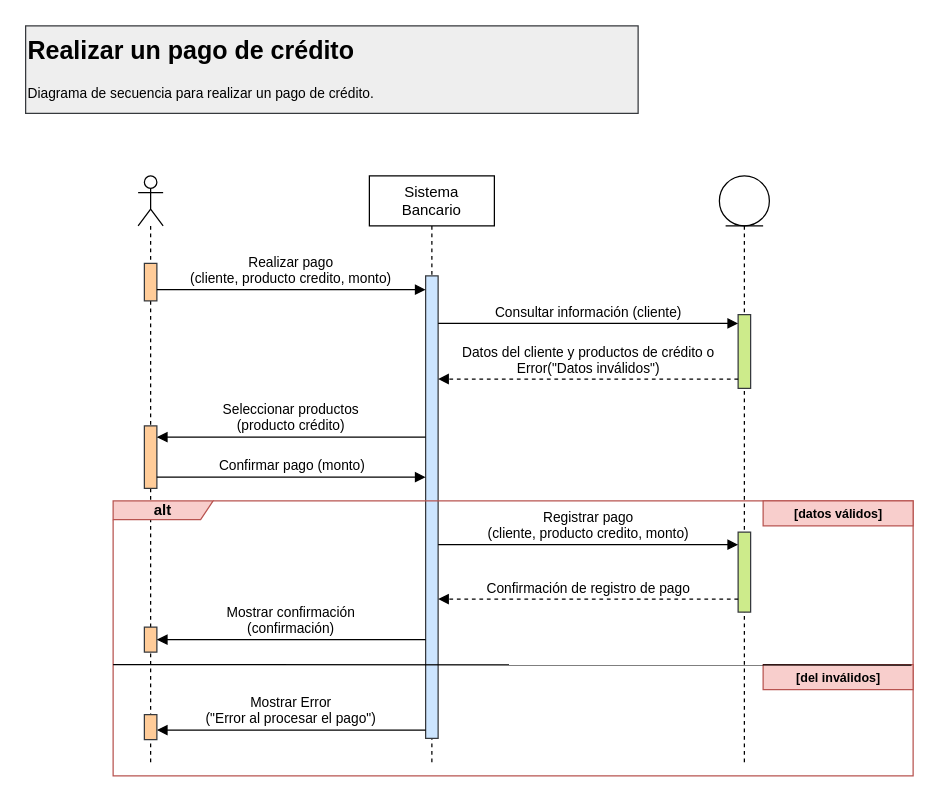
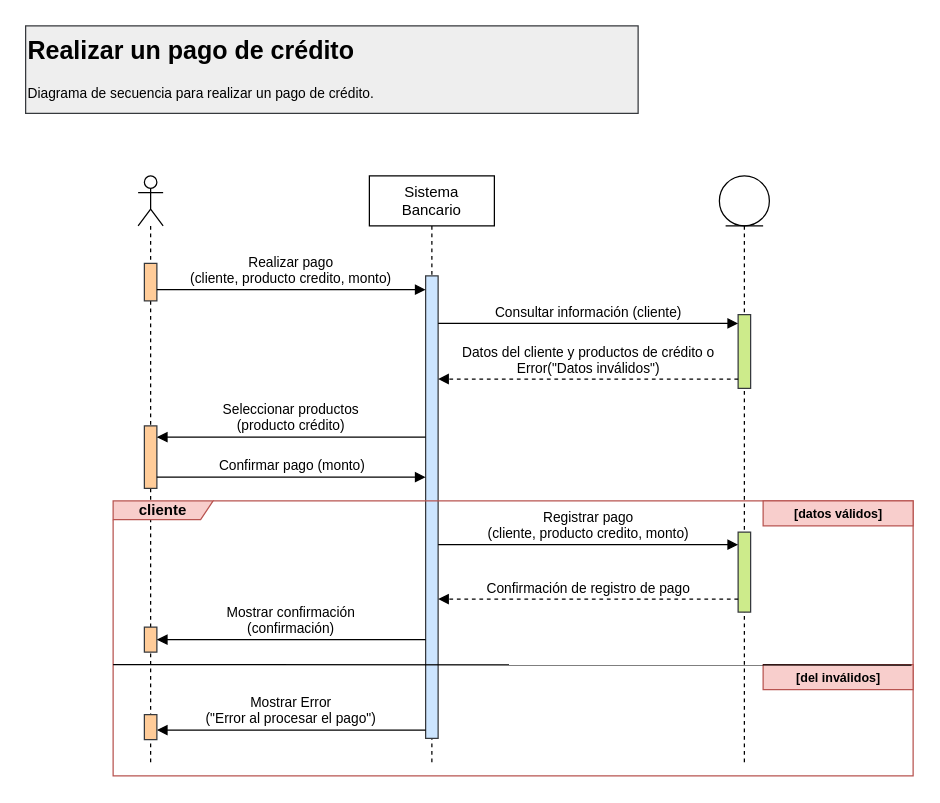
  <mxCell id="0" />
  <mxCell id="1" parent="0" />
  <mxCell id="2" value="&lt;h1 style=&quot;margin-top: 0px;&quot;&gt;&lt;font style=&quot;font-size: 20px;&quot;&gt;Realizar un pago de&amp;nbsp;crédito&lt;/font&gt;&lt;/h1&gt;&lt;p style=&quot;font-size: 11px;&quot;&gt;Diagrama de secuencia para realizar un pago de crédito.&lt;/p&gt;" style="text;html=1;whiteSpace=wrap;overflow=hidden;rounded=0;fillColor=#eeeeee;strokeColor=#36393d;fontSize=11;" vertex="1" parent="1"><mxGeometry x="20" y="20" width="490" height="70" as="geometry" /></mxCell>
  <mxCell id="3" value="" style="shape=umlLifeline;perimeter=lifelinePerimeter;whiteSpace=wrap;html=1;container=1;dropTarget=0;collapsible=0;recursiveResize=0;outlineConnect=0;portConstraint=eastwest;newEdgeStyle={&quot;curved&quot;:0,&quot;rounded&quot;:0};participant=umlActor;" vertex="1" parent="1"><mxGeometry x="110" y="140" width="20" height="470" as="geometry" /></mxCell>
  <mxCell id="4" value="" style="html=1;points=[[0,0,0,0,5],[0,1,0,0,-5],[1,0,0,0,5],[1,1,0,0,-5]];perimeter=orthogonalPerimeter;outlineConnect=0;targetShapes=umlLifeline;portConstraint=eastwest;newEdgeStyle={&quot;curved&quot;:0,&quot;rounded&quot;:0};fillColor=#ffcc99;strokeColor=#36393d;" vertex="1" parent="3"><mxGeometry x="5" y="70" width="10" height="30" as="geometry" /></mxCell>
  <mxCell id="5" value="" style="html=1;points=[[0,0,0,0,5],[0,1,0,0,-5],[1,0,0,0,5],[1,1,0,0,-5]];perimeter=orthogonalPerimeter;outlineConnect=0;targetShapes=umlLifeline;portConstraint=eastwest;newEdgeStyle={&quot;curved&quot;:0,&quot;rounded&quot;:0};fillColor=#ffcc99;strokeColor=#36393d;" vertex="1" parent="3"><mxGeometry x="5" y="200" width="10" height="50" as="geometry" /></mxCell>
  <mxCell id="6" value="Sistema&lt;br&gt;Bancario" style="shape=umlLifeline;perimeter=lifelinePerimeter;whiteSpace=wrap;html=1;container=1;dropTarget=0;collapsible=0;recursiveResize=0;outlineConnect=0;portConstraint=eastwest;newEdgeStyle={&quot;curved&quot;:0,&quot;rounded&quot;:0};" vertex="1" parent="1"><mxGeometry x="295" y="140" width="100" height="470" as="geometry" /></mxCell>
  <mxCell id="7" value="" style="html=1;points=[[0,0,0,0,5],[0,1,0,0,-5],[1,0,0,0,5],[1,1,0,0,-5]];perimeter=orthogonalPerimeter;outlineConnect=0;targetShapes=umlLifeline;portConstraint=eastwest;newEdgeStyle={&quot;curved&quot;:0,&quot;rounded&quot;:0};fillColor=#cce5ff;strokeColor=#36393d;" vertex="1" parent="6"><mxGeometry x="45" y="80" width="10" height="370" as="geometry" /></mxCell>
  <mxCell id="8" value="" style="shape=umlLifeline;perimeter=lifelinePerimeter;whiteSpace=wrap;html=1;container=1;dropTarget=0;collapsible=0;recursiveResize=0;outlineConnect=0;portConstraint=eastwest;newEdgeStyle={&quot;curved&quot;:0,&quot;rounded&quot;:0};participant=umlEntity;" vertex="1" parent="1"><mxGeometry x="575" y="140" width="40" height="470" as="geometry" /></mxCell>
  <mxCell id="9" value="" style="html=1;points=[[0,0,0,0,5],[0,1,0,0,-5],[1,0,0,0,5],[1,1,0,0,-5]];perimeter=orthogonalPerimeter;outlineConnect=0;targetShapes=umlLifeline;portConstraint=eastwest;newEdgeStyle={&quot;curved&quot;:0,&quot;rounded&quot;:0};fillColor=#cdeb8b;strokeColor=#36393d;" vertex="1" parent="8"><mxGeometry x="15" y="111" width="10" height="59" as="geometry" /></mxCell>
  <mxCell id="10" value="" style="html=1;points=[[0,0,0,0,5],[0,1,0,0,-5],[1,0,0,0,5],[1,1,0,0,-5]];perimeter=orthogonalPerimeter;outlineConnect=0;targetShapes=umlLifeline;portConstraint=eastwest;newEdgeStyle={&quot;curved&quot;:0,&quot;rounded&quot;:0};fillColor=#cdeb8b;strokeColor=#36393d;" vertex="1" parent="8"><mxGeometry x="15" y="285" width="10" height="64" as="geometry" /></mxCell>
  <mxCell id="11" value="Realizar pago&lt;br&gt;(cliente, producto credito, monto)" style="html=1;verticalAlign=bottom;endArrow=block;curved=0;rounded=0;" edge="1" parent="1" target="7"><mxGeometry x="-0.002" width="80" relative="1" as="geometry"><mxPoint x="125" y="231" as="sourcePoint" /><mxPoint x="295" y="231" as="targetPoint" /><mxPoint as="offset" /></mxGeometry></mxCell>
  <mxCell id="12" value="Consultar información (cliente)" style="html=1;verticalAlign=bottom;endArrow=block;curved=0;rounded=0;" edge="1" parent="1"><mxGeometry width="80" relative="1" as="geometry"><mxPoint x="350" y="258" as="sourcePoint" /><mxPoint x="590" y="258" as="targetPoint" /></mxGeometry></mxCell>
  <mxCell id="13" value="Mostrar Error &lt;br&gt;(&quot;Error al procesar el pago&quot;)" style="html=1;verticalAlign=bottom;endArrow=block;curved=0;rounded=0;" edge="1" parent="1"><mxGeometry width="80" relative="1" as="geometry"><mxPoint x="340" y="583.31" as="sourcePoint" /><mxPoint x="125" y="583.31" as="targetPoint" /></mxGeometry></mxCell>
  <mxCell id="14" value="Datos del cliente y productos de crédito o &lt;br&gt;Error(&quot;Datos inválidos&quot;)" style="html=1;verticalAlign=bottom;endArrow=block;curved=0;rounded=0;dashed=1;" edge="1" parent="1"><mxGeometry width="80" relative="1" as="geometry"><mxPoint x="590" y="302.5" as="sourcePoint" /><mxPoint x="350" y="302.5" as="targetPoint" /></mxGeometry></mxCell>
- <mxCell id="15" value="&lt;b&gt;alt&lt;/b&gt;" style="shape=umlFrame;whiteSpace=wrap;html=1;pointerEvents=0;width=80;height=15;fillColor=#f8cecc;strokeColor=#b85450;" vertex="1" parent="1"><mxGeometry x="90" y="400" width="640" height="220" as="geometry" /></mxCell>
+ <mxCell id="15" value="&lt;b&gt;cliente&lt;/b&gt;" style="shape=umlFrame;whiteSpace=wrap;html=1;pointerEvents=0;width=80;height=15;fillColor=#f8cecc;strokeColor=#b85450;" vertex="1" parent="1"><mxGeometry x="90" y="400" width="640" height="220" as="geometry" /></mxCell>
  <mxCell id="16" value="Seleccionar productos &lt;br&gt;(producto crédito)" style="html=1;verticalAlign=bottom;endArrow=block;curved=0;rounded=0;" edge="1" parent="1"><mxGeometry width="80" relative="1" as="geometry"><mxPoint x="340" y="349" as="sourcePoint" /><mxPoint x="125" y="349" as="targetPoint" /></mxGeometry></mxCell>
  <mxCell id="17" value="[del inválidos]" style="text;align=center;fontStyle=1;verticalAlign=middle;spacingLeft=3;spacingRight=3;rotatable=0;points=[[0,0.5],[1,0.5]];portConstraint=eastwest;html=1;fontSize=10;fillColor=#f8cecc;strokeColor=#b85450;" vertex="1" parent="1"><mxGeometry x="610" y="531" width="120" height="20" as="geometry" /></mxCell>
  <mxCell id="18" value="" style="endArrow=none;html=1;rounded=0;entryX=0.998;entryY=0.597;entryDx=0;entryDy=0;entryPerimeter=0;exitX=-0.001;exitY=0.627;exitDx=0;exitDy=0;exitPerimeter=0;" edge="1" parent="1" target="15"><mxGeometry width="50" height="50" relative="1" as="geometry"><mxPoint x="90.005" y="530.997" as="sourcePoint" /><mxPoint x="364.455" y="530.997" as="targetPoint" /></mxGeometry></mxCell>
  <mxCell id="19" value="[datos válidos]" style="text;align=center;fontStyle=1;verticalAlign=middle;spacingLeft=3;spacingRight=3;rotatable=0;points=[[0,0.5],[1,0.5]];portConstraint=eastwest;html=1;fontSize=10;fillColor=#f8cecc;strokeColor=#b85450;" vertex="1" parent="1"><mxGeometry x="610" y="400" width="120" height="20" as="geometry" /></mxCell>
  <mxCell id="20" value="" style="html=1;points=[[0,0,0,0,5],[0,1,0,0,-5],[1,0,0,0,5],[1,1,0,0,-5]];perimeter=orthogonalPerimeter;outlineConnect=0;targetShapes=umlLifeline;portConstraint=eastwest;newEdgeStyle={&quot;curved&quot;:0,&quot;rounded&quot;:0};fillColor=#ffcc99;strokeColor=#36393d;" vertex="1" parent="1"><mxGeometry x="115" y="501" width="10" height="20" as="geometry" /></mxCell>
  <mxCell id="21" value="Mostrar confirmación&lt;br&gt;(confirmación)" style="html=1;verticalAlign=bottom;endArrow=block;curved=0;rounded=0;" edge="1" parent="1" source="7"><mxGeometry width="80" relative="1" as="geometry"><mxPoint x="295" y="511" as="sourcePoint" /><mxPoint x="125" y="511" as="targetPoint" /></mxGeometry></mxCell>
  <mxCell id="22" value="" style="html=1;points=[[0,0,0,0,5],[0,1,0,0,-5],[1,0,0,0,5],[1,1,0,0,-5]];perimeter=orthogonalPerimeter;outlineConnect=0;targetShapes=umlLifeline;portConstraint=eastwest;newEdgeStyle={&quot;curved&quot;:0,&quot;rounded&quot;:0};fillColor=#ffcc99;strokeColor=#36393d;" vertex="1" parent="1"><mxGeometry x="115" y="571" width="10" height="20" as="geometry" /></mxCell>
  <mxCell id="23" value="Confirmar pago (monto)" style="html=1;verticalAlign=bottom;endArrow=block;curved=0;rounded=0;" edge="1" parent="1" target="7"><mxGeometry width="80" relative="1" as="geometry"><mxPoint x="125" y="381" as="sourcePoint" /><mxPoint x="295" y="381" as="targetPoint" /><mxPoint as="offset" /></mxGeometry></mxCell>
  <mxCell id="24" value="Registrar pago&lt;br&gt;(cliente, producto credito, monto)" style="html=1;verticalAlign=bottom;endArrow=block;curved=0;rounded=0;" edge="1" parent="1"><mxGeometry width="80" relative="1" as="geometry"><mxPoint x="350" y="435" as="sourcePoint" /><mxPoint x="590" y="435" as="targetPoint" /><mxPoint as="offset" /></mxGeometry></mxCell>
  <mxCell id="25" value="Confirmación de registro de pago" style="html=1;verticalAlign=bottom;endArrow=block;curved=0;rounded=0;dashed=1;" edge="1" parent="1"><mxGeometry width="80" relative="1" as="geometry"><mxPoint x="590" y="478.58" as="sourcePoint" /><mxPoint x="350" y="478.58" as="targetPoint" /></mxGeometry></mxCell>
